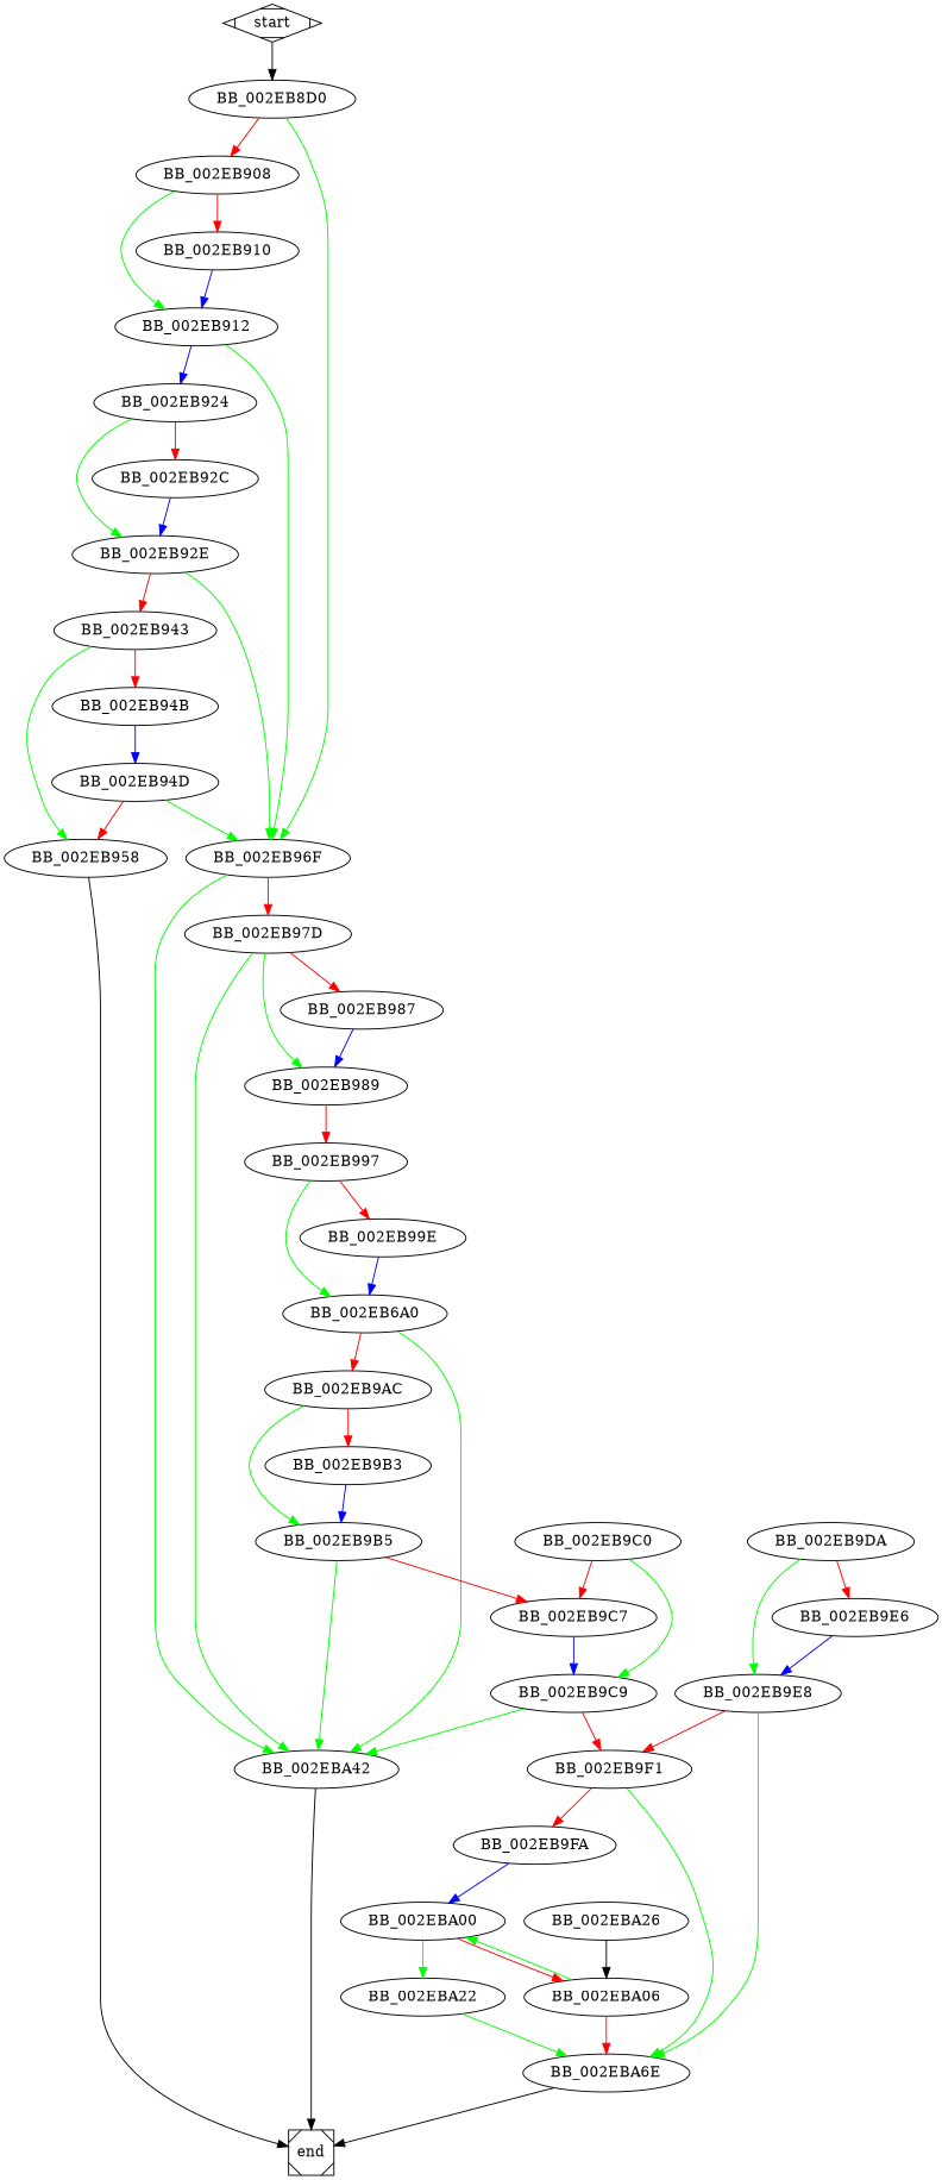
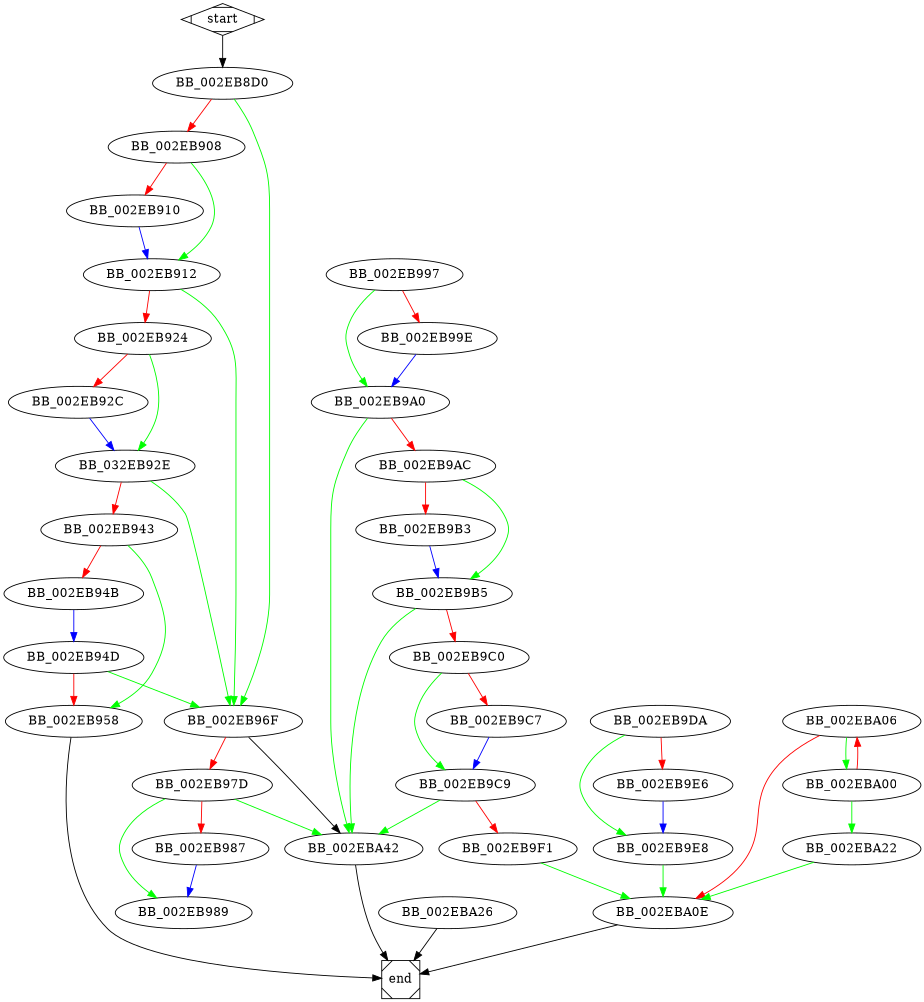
  digraph {
    edge [color=green]
    start [shape=Mdiamond]
    BB_002EB8D0
    BB_002EB908
    BB_002EB96F
    BB_002EB910
    BB_002EB912
    BB_002EB97D
    BB_002EBA42
    BB_002EB924
    BB_002EB987
    BB_002EB989
    end [shape=Msquare]
    BB_002EB92C
-   BB_002EB92E
+   BB_002EB92E [label=BB_032EB92E]
    BB_002EB943
    BB_002EB94B
    BB_002EB958
    BB_002EB94D
    BB_002EB997
    BB_002EB99E
-   BB_002EB9A0 [label=BB_002EB6A0]
+   BB_002EB9A0
    BB_002EB9AC
    BB_002EB9B3
    BB_002EB9B5
    BB_002EB9C0
    BB_002EB9C7
    BB_002EB9C9
    BB_002EB9F1
    BB_002EB9DA
    BB_002EB9E6
    BB_002EB9E8
-   BB_002EBA0E [label=BB_002EBA6E]
-   BB_002EB9FA
+   BB_002EBA0E
    BB_002EBA00
    BB_002EBA06
    BB_002EBA22
    BB_002EBA26
    start -> BB_002EB8D0 [color=""]
    BB_002EB8D0 -> BB_002EB908 [color=red]
    BB_002EB8D0 -> BB_002EB96F
    BB_002EB908 -> BB_002EB910 [color=red]
    BB_002EB908 -> BB_002EB912
    BB_002EB96F -> BB_002EB97D [color=red]
-   BB_002EB96F -> BB_002EBA42
+   BB_002EB96F -> BB_002EBA42 [color=black]
    BB_002EB910 -> BB_002EB912 [color=blue]
    BB_002EB912 -> BB_002EB96F
-   BB_002EB912 -> BB_002EB924 [color=blue]
+   BB_002EB912 -> BB_002EB924 [color=red]
    BB_002EB97D -> BB_002EBA42
    BB_002EB97D -> BB_002EB987 [color=red]
    BB_002EB97D -> BB_002EB989
    BB_002EBA42 -> end [color=""]
    BB_002EB924 -> BB_002EB92C [color=red]
    BB_002EB924 -> BB_002EB92E
    BB_002EB987 -> BB_002EB989 [color=blue]
-   BB_002EB989 -> BB_002EB997 [color=red]
    BB_002EB92C -> BB_002EB92E [color=blue]
    BB_002EB92E -> BB_002EB96F
    BB_002EB92E -> BB_002EB943 [color=red]
    BB_002EB943 -> BB_002EB94B [color=red]
    BB_002EB943 -> BB_002EB958
    BB_002EB94B -> BB_002EB94D [color=blue]
    BB_002EB958 -> end [color=""]
    BB_002EB94D -> BB_002EB96F
    BB_002EB94D -> BB_002EB958 [color=red]
    BB_002EB997 -> BB_002EB99E [color=red]
    BB_002EB997 -> BB_002EB9A0
    BB_002EB99E -> BB_002EB9A0 [color=blue]
    BB_002EB9A0 -> BB_002EBA42
    BB_002EB9A0 -> BB_002EB9AC [color=red]
    BB_002EB9AC -> BB_002EB9B3 [color=red]
    BB_002EB9AC -> BB_002EB9B5
    BB_002EB9B3 -> BB_002EB9B5 [color=blue]
    BB_002EB9B5 -> BB_002EBA42
-   BB_002EB9B5 -> BB_002EB9C7 [color=red]
+   BB_002EB9B5 -> BB_002EB9C0 [color=red]
    BB_002EB9C0 -> BB_002EB9C7 [color=red]
    BB_002EB9C0 -> BB_002EB9C9
    BB_002EB9C7 -> BB_002EB9C9 [color=blue]
    BB_002EB9C9 -> BB_002EBA42
    BB_002EB9C9 -> BB_002EB9F1 [color=red]
    BB_002EB9F1 -> BB_002EBA0E
-   BB_002EB9F1 -> BB_002EB9FA [color=red]
    BB_002EB9DA -> BB_002EB9E6 [color=red]
    BB_002EB9DA -> BB_002EB9E8
    BB_002EB9E6 -> BB_002EB9E8 [color=blue]
-   BB_002EB9E8 -> BB_002EB9F1 [color=red]
    BB_002EB9E8 -> BB_002EBA0E
    BB_002EBA0E -> end [color=""]
-   BB_002EB9FA -> BB_002EBA00 [color=blue]
    BB_002EBA00 -> BB_002EBA06 [color=red]
    BB_002EBA00 -> BB_002EBA22
    BB_002EBA06 -> BB_002EBA0E [color=red]
    BB_002EBA06 -> BB_002EBA00
    BB_002EBA22 -> BB_002EBA0E
-   BB_002EBA26 -> BB_002EBA06 [color=""]
+   BB_002EBA26 -> end [color=""]
  }
